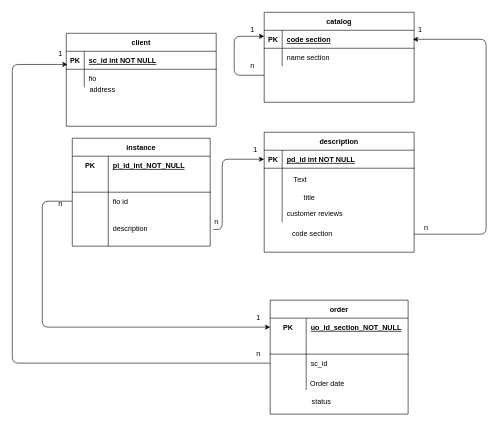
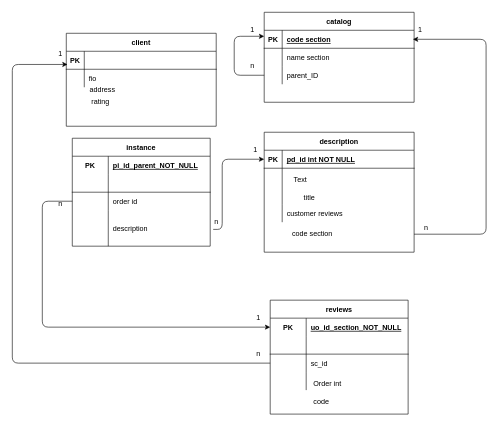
  <mxCell id="0" />
  <mxCell id="1" parent="0" />
  <mxCell id="2" value="catalog" style="shape=table;startSize=30;container=1;collapsible=1;childLayout=tableLayout;fixedRows=1;rowLines=0;fontStyle=1;align=center;resizeLast=1;" vertex="1" parent="1"><mxGeometry x="440" y="20" width="250" height="150" as="geometry" /></mxCell>
  <mxCell id="3" value="" style="shape=partialRectangle;collapsible=0;dropTarget=0;pointerEvents=0;fillColor=none;points=[[0,0.5],[1,0.5]];portConstraint=eastwest;top=0;left=0;right=0;bottom=1;" vertex="1" parent="2"><mxGeometry y="30" width="250" height="30" as="geometry" /></mxCell>
  <mxCell id="4" value="PK" style="shape=partialRectangle;overflow=hidden;connectable=0;fillColor=none;top=0;left=0;bottom=0;right=0;fontStyle=1;" vertex="1" parent="3"><mxGeometry width="30" height="30" as="geometry" /></mxCell>
  <mxCell id="5" value="code section" style="shape=partialRectangle;overflow=hidden;connectable=0;fillColor=none;top=0;left=0;bottom=0;right=0;align=left;spacingLeft=6;fontStyle=5;" vertex="1" parent="3"><mxGeometry x="30" width="220" height="30" as="geometry" /></mxCell>
  <mxCell id="6" value="" style="shape=partialRectangle;collapsible=0;dropTarget=0;pointerEvents=0;fillColor=none;points=[[0,0.5],[1,0.5]];portConstraint=eastwest;top=0;left=0;right=0;bottom=0;" vertex="1" parent="2"><mxGeometry y="60" width="250" height="30" as="geometry" /></mxCell>
  <mxCell id="7" value="" style="shape=partialRectangle;overflow=hidden;connectable=0;fillColor=none;top=0;left=0;bottom=0;right=0;" vertex="1" parent="6"><mxGeometry width="30" height="30" as="geometry" /></mxCell>
  <mxCell id="8" value="name section" style="shape=partialRectangle;overflow=hidden;connectable=0;fillColor=none;top=0;left=0;bottom=0;right=0;align=left;spacingLeft=6;" vertex="1" parent="6"><mxGeometry x="30" width="220" height="30" as="geometry" /></mxCell>
  <mxCell id="9" value="" style="shape=partialRectangle;collapsible=0;dropTarget=0;pointerEvents=0;fillColor=none;points=[[0,0.5],[1,0.5]];portConstraint=eastwest;top=0;left=0;right=0;bottom=0;" vertex="1" parent="2"><mxGeometry y="90" width="250" height="30" as="geometry" /></mxCell>
  <mxCell id="10" value="" style="shape=partialRectangle;overflow=hidden;connectable=0;fillColor=none;top=0;left=0;bottom=0;right=0;" vertex="1" parent="9"><mxGeometry width="30" height="30" as="geometry" /></mxCell>
+ <mxCell id="11" value="parent_ID" style="shape=partialRectangle;overflow=hidden;connectable=0;fillColor=none;top=0;left=0;bottom=0;right=0;align=left;spacingLeft=6;" vertex="1" parent="9"><mxGeometry x="30" width="220" height="30" as="geometry" /></mxCell>
  <mxCell id="12" value="description" style="shape=table;startSize=30;container=1;collapsible=1;childLayout=tableLayout;fixedRows=1;rowLines=0;fontStyle=1;align=center;resizeLast=1;" vertex="1" parent="1"><mxGeometry x="440" y="220" width="250" height="200" as="geometry" /></mxCell>
  <mxCell id="13" value="" style="shape=partialRectangle;collapsible=0;dropTarget=0;pointerEvents=0;fillColor=none;points=[[0,0.5],[1,0.5]];portConstraint=eastwest;top=0;left=0;right=0;bottom=1;" vertex="1" parent="12"><mxGeometry y="30" width="250" height="30" as="geometry" /></mxCell>
  <mxCell id="14" value="PK" style="shape=partialRectangle;overflow=hidden;connectable=0;fillColor=none;top=0;left=0;bottom=0;right=0;fontStyle=1;" vertex="1" parent="13"><mxGeometry width="30" height="30" as="geometry" /></mxCell>
  <mxCell id="15" value="pd_id int NOT NULL " style="shape=partialRectangle;overflow=hidden;connectable=0;fillColor=none;top=0;left=0;bottom=0;right=0;align=left;spacingLeft=6;fontStyle=5;" vertex="1" parent="13"><mxGeometry x="30" width="220" height="30" as="geometry" /></mxCell>
  <mxCell id="16" value="" style="shape=partialRectangle;collapsible=0;dropTarget=0;pointerEvents=0;fillColor=none;points=[[0,0.5],[1,0.5]];portConstraint=eastwest;top=0;left=0;right=0;bottom=0;" vertex="1" parent="12"><mxGeometry y="60" width="250" height="60" as="geometry" /></mxCell>
  <mxCell id="17" value="" style="shape=partialRectangle;overflow=hidden;connectable=0;fillColor=none;top=0;left=0;bottom=0;right=0;" vertex="1" parent="16"><mxGeometry width="30" height="60" as="geometry" /></mxCell>
  <mxCell id="18" value="" style="shape=partialRectangle;overflow=hidden;connectable=0;fillColor=none;top=0;left=0;bottom=0;right=0;align=left;spacingLeft=6;" vertex="1" parent="16"><mxGeometry x="30" width="220" height="60" as="geometry" /></mxCell>
  <mxCell id="19" value="" style="shape=partialRectangle;collapsible=0;dropTarget=0;pointerEvents=0;fillColor=none;points=[[0,0.5],[1,0.5]];portConstraint=eastwest;top=0;left=0;right=0;bottom=0;" vertex="1" parent="12"><mxGeometry y="120" width="250" height="30" as="geometry" /></mxCell>
  <mxCell id="20" value="" style="shape=partialRectangle;overflow=hidden;connectable=0;fillColor=none;top=0;left=0;bottom=0;right=0;" vertex="1" parent="19"><mxGeometry width="30" height="30" as="geometry" /></mxCell>
  <mxCell id="21" value="customer reviews" style="shape=partialRectangle;overflow=hidden;connectable=0;fillColor=none;top=0;left=0;bottom=0;right=0;align=left;spacingLeft=6;" vertex="1" parent="19"><mxGeometry x="30" width="220" height="30" as="geometry" /></mxCell>
  <mxCell id="22" value="сlient" style="shape=table;startSize=30;container=1;collapsible=1;childLayout=tableLayout;fixedRows=1;rowLines=0;fontStyle=1;align=center;resizeLast=1;" vertex="1" parent="1"><mxGeometry x="110" y="55" width="250" height="155" as="geometry" /></mxCell>
  <mxCell id="23" value="" style="shape=partialRectangle;collapsible=0;dropTarget=0;pointerEvents=0;fillColor=none;points=[[0,0.5],[1,0.5]];portConstraint=eastwest;top=0;left=0;right=0;bottom=1;" vertex="1" parent="22"><mxGeometry y="30" width="250" height="30" as="geometry" /></mxCell>
  <mxCell id="24" value="PK" style="shape=partialRectangle;overflow=hidden;connectable=0;fillColor=none;top=0;left=0;bottom=0;right=0;fontStyle=1;" vertex="1" parent="23"><mxGeometry width="30" height="30" as="geometry" /></mxCell>
- <mxCell id="25" value="sc_id int NOT NULL " style="shape=partialRectangle;overflow=hidden;connectable=0;fillColor=none;top=0;left=0;bottom=0;right=0;align=left;spacingLeft=6;fontStyle=5;" vertex="1" parent="23"><mxGeometry x="30" width="220" height="30" as="geometry" /></mxCell>
  <mxCell id="26" value="" style="shape=partialRectangle;collapsible=0;dropTarget=0;pointerEvents=0;fillColor=none;points=[[0,0.5],[1,0.5]];portConstraint=eastwest;top=0;left=0;right=0;bottom=0;" vertex="1" parent="22"><mxGeometry y="60" width="250" height="30" as="geometry" /></mxCell>
  <mxCell id="27" value="" style="shape=partialRectangle;overflow=hidden;connectable=0;fillColor=none;top=0;left=0;bottom=0;right=0;" vertex="1" parent="26"><mxGeometry width="30" height="30" as="geometry" /></mxCell>
  <mxCell id="28" value="fio" style="shape=partialRectangle;overflow=hidden;connectable=0;fillColor=none;top=0;left=0;bottom=0;right=0;align=left;spacingLeft=6;" vertex="1" parent="26"><mxGeometry x="30" width="220" height="30" as="geometry" /></mxCell>
  <mxCell id="29" value="instance" style="shape=table;startSize=30;container=1;collapsible=1;childLayout=tableLayout;fixedRows=1;rowLines=0;fontStyle=1;align=center;resizeLast=1;" vertex="1" parent="1"><mxGeometry x="120" y="230" width="230" height="180" as="geometry" /></mxCell>
  <mxCell id="30" value="" style="shape=partialRectangle;collapsible=0;dropTarget=0;pointerEvents=0;fillColor=none;top=0;left=0;bottom=0;right=0;points=[[0,0.5],[1,0.5]];portConstraint=eastwest;" vertex="1" parent="29"><mxGeometry y="30" width="230" height="30" as="geometry" /></mxCell>
  <mxCell id="31" value="PK" style="shape=partialRectangle;connectable=0;fillColor=none;top=0;left=0;bottom=0;right=0;fontStyle=1;overflow=hidden;" vertex="1" parent="30"><mxGeometry width="60" height="30" as="geometry" /></mxCell>
- <mxCell id="32" value="pi_id_int_NOT_NULL" style="shape=partialRectangle;connectable=0;fillColor=none;top=0;left=0;bottom=0;right=0;align=left;spacingLeft=6;fontStyle=5;overflow=hidden;" vertex="1" parent="30"><mxGeometry x="60" width="170" height="30" as="geometry" /></mxCell>
+ <mxCell id="32" value="pi_id_parent_NOT_NULL" style="shape=partialRectangle;connectable=0;fillColor=none;top=0;left=0;bottom=0;right=0;align=left;spacingLeft=6;fontStyle=5;overflow=hidden;" vertex="1" parent="30"><mxGeometry x="60" width="170" height="30" as="geometry" /></mxCell>
  <mxCell id="33" value="" style="shape=partialRectangle;collapsible=0;dropTarget=0;pointerEvents=0;fillColor=none;top=0;left=0;bottom=1;right=0;points=[[0,0.5],[1,0.5]];portConstraint=eastwest;" vertex="1" parent="29"><mxGeometry y="60" width="230" height="30" as="geometry" /></mxCell>
  <mxCell id="34" value="" style="shape=partialRectangle;connectable=0;fillColor=none;top=0;left=0;bottom=0;right=0;fontStyle=1;overflow=hidden;" vertex="1" parent="33"><mxGeometry width="60" height="30" as="geometry" /></mxCell>
  <mxCell id="35" value="" style="shape=partialRectangle;connectable=0;fillColor=none;top=0;left=0;bottom=0;right=0;align=left;spacingLeft=6;fontStyle=5;overflow=hidden;" vertex="1" parent="33"><mxGeometry x="60" width="170" height="30" as="geometry" /></mxCell>
  <mxCell id="36" value="" style="shape=partialRectangle;collapsible=0;dropTarget=0;pointerEvents=0;fillColor=none;top=0;left=0;bottom=0;right=0;points=[[0,0.5],[1,0.5]];portConstraint=eastwest;" vertex="1" parent="29"><mxGeometry y="90" width="230" height="30" as="geometry" /></mxCell>
  <mxCell id="37" value="" style="shape=partialRectangle;connectable=0;fillColor=none;top=0;left=0;bottom=0;right=0;editable=1;overflow=hidden;" vertex="1" parent="36"><mxGeometry width="60" height="30" as="geometry" /></mxCell>
- <mxCell id="38" value="fio id" style="shape=partialRectangle;connectable=0;fillColor=none;top=0;left=0;bottom=0;right=0;align=left;spacingLeft=6;overflow=hidden;" vertex="1" parent="36"><mxGeometry x="60" width="170" height="30" as="geometry" /></mxCell>
+ <mxCell id="38" value="order id" style="shape=partialRectangle;connectable=0;fillColor=none;top=0;left=0;bottom=0;right=0;align=left;spacingLeft=6;overflow=hidden;" vertex="1" parent="36"><mxGeometry x="60" width="170" height="30" as="geometry" /></mxCell>
  <mxCell id="39" value="" style="shape=partialRectangle;collapsible=0;dropTarget=0;pointerEvents=0;fillColor=none;top=0;left=0;bottom=0;right=0;points=[[0,0.5],[1,0.5]];portConstraint=eastwest;" vertex="1" parent="29"><mxGeometry y="120" width="230" height="60" as="geometry" /></mxCell>
  <mxCell id="40" value="" style="shape=partialRectangle;connectable=0;fillColor=none;top=0;left=0;bottom=0;right=0;editable=1;overflow=hidden;" vertex="1" parent="39"><mxGeometry width="60" height="60" as="geometry" /></mxCell>
  <mxCell id="41" value="description" style="shape=partialRectangle;connectable=0;fillColor=none;top=0;left=0;bottom=0;right=0;align=left;spacingLeft=6;overflow=hidden;" vertex="1" parent="39"><mxGeometry x="60" width="170" height="60" as="geometry" /></mxCell>
- <mxCell id="42" value="order" style="shape=table;startSize=30;container=1;collapsible=1;childLayout=tableLayout;fixedRows=1;rowLines=0;fontStyle=1;align=center;resizeLast=1;" vertex="1" parent="1"><mxGeometry x="450" y="500" width="230" height="190" as="geometry" /></mxCell>
+ <mxCell id="42" value="reviews" style="shape=table;startSize=30;container=1;collapsible=1;childLayout=tableLayout;fixedRows=1;rowLines=0;fontStyle=1;align=center;resizeLast=1;" vertex="1" parent="1"><mxGeometry x="450" y="500" width="230" height="190" as="geometry" /></mxCell>
  <mxCell id="43" value="" style="shape=partialRectangle;collapsible=0;dropTarget=0;pointerEvents=0;fillColor=none;top=0;left=0;bottom=0;right=0;points=[[0,0.5],[1,0.5]];portConstraint=eastwest;" vertex="1" parent="42"><mxGeometry y="30" width="230" height="30" as="geometry" /></mxCell>
  <mxCell id="44" value="PK" style="shape=partialRectangle;connectable=0;fillColor=none;top=0;left=0;bottom=0;right=0;fontStyle=1;overflow=hidden;" vertex="1" parent="43"><mxGeometry width="60" height="30" as="geometry" /></mxCell>
  <mxCell id="45" value="uo_id_section_NOT_NULL" style="shape=partialRectangle;connectable=0;fillColor=none;top=0;left=0;bottom=0;right=0;align=left;spacingLeft=6;fontStyle=5;overflow=hidden;" vertex="1" parent="43"><mxGeometry x="60" width="170" height="30" as="geometry" /></mxCell>
  <mxCell id="46" value="" style="shape=partialRectangle;collapsible=0;dropTarget=0;pointerEvents=0;fillColor=none;top=0;left=0;bottom=1;right=0;points=[[0,0.5],[1,0.5]];portConstraint=eastwest;" vertex="1" parent="42"><mxGeometry y="60" width="230" height="30" as="geometry" /></mxCell>
  <mxCell id="47" value="" style="shape=partialRectangle;connectable=0;fillColor=none;top=0;left=0;bottom=0;right=0;fontStyle=1;overflow=hidden;" vertex="1" parent="46"><mxGeometry width="60" height="30" as="geometry" /></mxCell>
  <mxCell id="48" value="" style="shape=partialRectangle;connectable=0;fillColor=none;top=0;left=0;bottom=0;right=0;align=left;spacingLeft=6;fontStyle=5;overflow=hidden;" vertex="1" parent="46"><mxGeometry x="60" width="170" height="30" as="geometry" /></mxCell>
  <mxCell id="49" value="" style="shape=partialRectangle;collapsible=0;dropTarget=0;pointerEvents=0;fillColor=none;top=0;left=0;bottom=0;right=0;points=[[0,0.5],[1,0.5]];portConstraint=eastwest;" vertex="1" parent="42"><mxGeometry y="90" width="230" height="30" as="geometry" /></mxCell>
  <mxCell id="50" value="" style="shape=partialRectangle;connectable=0;fillColor=none;top=0;left=0;bottom=0;right=0;editable=1;overflow=hidden;" vertex="1" parent="49"><mxGeometry width="60" height="30" as="geometry" /></mxCell>
  <mxCell id="51" value="sc_id" style="shape=partialRectangle;connectable=0;fillColor=none;top=0;left=0;bottom=0;right=0;align=left;spacingLeft=6;overflow=hidden;" vertex="1" parent="49"><mxGeometry x="60" width="170" height="30" as="geometry" /></mxCell>
  <mxCell id="52" value="" style="shape=partialRectangle;collapsible=0;dropTarget=0;pointerEvents=0;fillColor=none;top=0;left=0;bottom=0;right=0;points=[[0,0.5],[1,0.5]];portConstraint=eastwest;" vertex="1" parent="42"><mxGeometry y="120" width="230" height="30" as="geometry" /></mxCell>
  <mxCell id="53" value="" style="shape=partialRectangle;connectable=0;fillColor=none;top=0;left=0;bottom=0;right=0;editable=1;overflow=hidden;" vertex="1" parent="52"><mxGeometry width="60" height="30" as="geometry" /></mxCell>
  <mxCell id="54" value="" style="shape=partialRectangle;connectable=0;fillColor=none;top=0;left=0;bottom=0;right=0;align=left;spacingLeft=6;overflow=hidden;" vertex="1" parent="52"><mxGeometry x="60" width="170" height="30" as="geometry" /></mxCell>
  <mxCell id="55" value="address " style="text;html=1;align=center;verticalAlign=middle;resizable=0;points=[];autosize=1;" vertex="1" parent="1"><mxGeometry x="140" y="140" width="60" height="20" as="geometry" /></mxCell>
- <mxCell id="56" value="Order date" style="text;html=1;align=center;verticalAlign=middle;resizable=0;points=[];autosize=1;" vertex="1" parent="1"><mxGeometry x="510" y="630" width="70" height="20" as="geometry" /></mxCell>
+ <mxCell id="56" value="Order int" style="text;html=1;align=center;verticalAlign=middle;resizable=0;points=[];autosize=1;" vertex="1" parent="1"><mxGeometry x="510" y="630" width="70" height="20" as="geometry" /></mxCell>
+ <mxCell id="57" value="&amp;nbsp;rating" style="text;html=1;align=center;verticalAlign=middle;resizable=0;points=[];autosize=1;" vertex="1" parent="1"><mxGeometry x="140" y="160" width="50" height="20" as="geometry" /></mxCell>
  <mxCell id="58" value="" style="edgeStyle=elbowEdgeStyle;elbow=horizontal;endArrow=classic;html=1;exitX=0.25;exitY=1.1;exitDx=0;exitDy=0;entryX=0;entryY=0.5;entryDx=0;entryDy=0;exitPerimeter=0;" edge="1" parent="1" source="66" target="13"><mxGeometry width="50" height="50" relative="1" as="geometry"><mxPoint x="340" y="340" as="sourcePoint" /><mxPoint x="440" y="350" as="targetPoint" /><Array as="points"><mxPoint x="370" y="350" /><mxPoint x="390" y="340" /><mxPoint x="370" y="330" /><mxPoint x="390" y="275" /><mxPoint x="380" y="200" /></Array></mxGeometry></mxCell>
  <mxCell id="59" value="" style="edgeStyle=elbowEdgeStyle;elbow=horizontal;endArrow=classic;html=1;entryX=-0.1;entryY=1.25;entryDx=0;entryDy=0;entryPerimeter=0;" edge="1" parent="1" target="64"><mxGeometry width="50" height="50" relative="1" as="geometry"><mxPoint x="690" y="390" as="sourcePoint" /><mxPoint x="720" y="200" as="targetPoint" /><Array as="points"><mxPoint x="810" y="250" /></Array></mxGeometry></mxCell>
  <mxCell id="60" value="" style="edgeStyle=elbowEdgeStyle;elbow=horizontal;endArrow=classic;html=1;exitX=0;exitY=0.5;exitDx=0;exitDy=0;entryX=0;entryY=0.5;entryDx=0;entryDy=0;" edge="1" parent="1" source="36" target="43"><mxGeometry width="50" height="50" relative="1" as="geometry"><mxPoint x="180" y="420" as="sourcePoint" /><mxPoint x="300" y="490" as="targetPoint" /><Array as="points"><mxPoint x="70" y="430" /></Array></mxGeometry></mxCell>
  <mxCell id="61" value="1" style="text;html=1;align=center;verticalAlign=middle;resizable=0;points=[];autosize=1;" vertex="1" parent="1"><mxGeometry x="420" y="520" width="20" height="20" as="geometry" /></mxCell>
  <mxCell id="62" value="n" style="text;html=1;align=center;verticalAlign=middle;resizable=0;points=[];autosize=1;" vertex="1" parent="1"><mxGeometry x="90" y="330" width="20" height="20" as="geometry" /></mxCell>
  <mxCell id="63" value="n" style="text;html=1;align=center;verticalAlign=middle;resizable=0;points=[];autosize=1;" vertex="1" parent="1"><mxGeometry x="700" y="370" width="20" height="20" as="geometry" /></mxCell>
  <mxCell id="64" value="1" style="text;html=1;align=center;verticalAlign=middle;resizable=0;points=[];autosize=1;" vertex="1" parent="1"><mxGeometry x="690" y="40" width="20" height="20" as="geometry" /></mxCell>
  <mxCell id="65" value="1" style="text;html=1;align=center;verticalAlign=middle;resizable=0;points=[];autosize=1;" vertex="1" parent="1"><mxGeometry x="415" y="240" width="20" height="20" as="geometry" /></mxCell>
  <mxCell id="66" value="n" style="text;html=1;align=center;verticalAlign=middle;resizable=0;points=[];autosize=1;" vertex="1" parent="1"><mxGeometry x="350" y="360" width="20" height="20" as="geometry" /></mxCell>
  <mxCell id="67" value="&lt;div&gt;code section&lt;/div&gt;" style="text;html=1;align=center;verticalAlign=middle;resizable=0;points=[];autosize=1;" vertex="1" parent="1"><mxGeometry x="480" y="380" width="80" height="20" as="geometry" /></mxCell>
  <mxCell id="68" value="" style="edgeStyle=elbowEdgeStyle;elbow=horizontal;endArrow=classic;html=1;exitX=0;exitY=0.5;exitDx=0;exitDy=0;" edge="1" parent="1" source="9"><mxGeometry width="50" height="50" relative="1" as="geometry"><mxPoint x="390" y="110" as="sourcePoint" /><mxPoint x="440" y="60" as="targetPoint" /><Array as="points"><mxPoint x="390" y="80" /></Array></mxGeometry></mxCell>
  <mxCell id="69" value="n" style="text;html=1;align=center;verticalAlign=middle;resizable=0;points=[];autosize=1;" vertex="1" parent="1"><mxGeometry x="410" y="100" width="20" height="20" as="geometry" /></mxCell>
  <mxCell id="70" value="1" style="text;html=1;align=center;verticalAlign=middle;resizable=0;points=[];autosize=1;" vertex="1" parent="1"><mxGeometry x="410" y="40" width="20" height="20" as="geometry" /></mxCell>
  <mxCell id="71" value="title" style="text;html=1;align=center;verticalAlign=middle;resizable=0;points=[];autosize=1;" vertex="1" parent="1"><mxGeometry x="500" y="320" width="30" height="20" as="geometry" /></mxCell>
  <mxCell id="72" value="Text" style="text;html=1;align=center;verticalAlign=middle;resizable=0;points=[];autosize=1;" vertex="1" parent="1"><mxGeometry x="480" y="290" width="40" height="20" as="geometry" /></mxCell>
  <mxCell id="73" value="" style="edgeStyle=elbowEdgeStyle;elbow=horizontal;endArrow=classic;html=1;exitX=0;exitY=0.5;exitDx=0;exitDy=0;entryX=0.008;entryY=0.733;entryDx=0;entryDy=0;entryPerimeter=0;" edge="1" parent="1" source="49" target="23"><mxGeometry width="50" height="50" relative="1" as="geometry"><mxPoint x="230" y="520" as="sourcePoint" /><mxPoint x="280" y="470" as="targetPoint" /><Array as="points"><mxPoint x="20" y="530" /></Array></mxGeometry></mxCell>
  <mxCell id="74" value="1" style="text;html=1;align=center;verticalAlign=middle;resizable=0;points=[];autosize=1;" vertex="1" parent="1"><mxGeometry x="90" y="80" width="20" height="20" as="geometry" /></mxCell>
  <mxCell id="75" value="n" style="text;html=1;align=center;verticalAlign=middle;resizable=0;points=[];autosize=1;" vertex="1" parent="1"><mxGeometry x="420" y="580" width="20" height="20" as="geometry" /></mxCell>
- <mxCell id="76" value="status" style="text;html=1;align=center;verticalAlign=middle;resizable=0;points=[];autosize=1;" vertex="1" parent="1"><mxGeometry x="510" y="660" width="50" height="20" as="geometry" /></mxCell>
+ <mxCell id="76" value="code" style="text;html=1;align=center;verticalAlign=middle;resizable=0;points=[];autosize=1;" vertex="1" parent="1"><mxGeometry x="510" y="660" width="50" height="20" as="geometry" /></mxCell>
